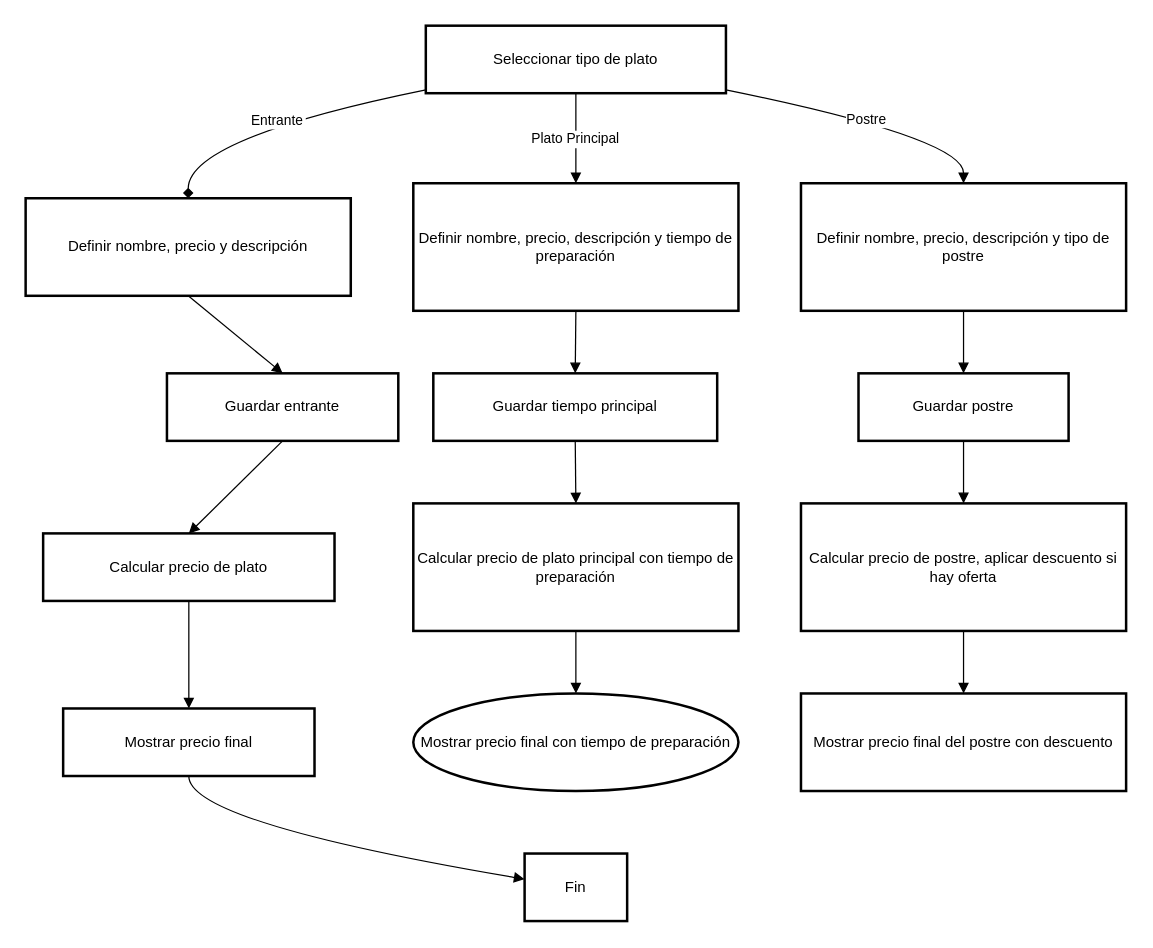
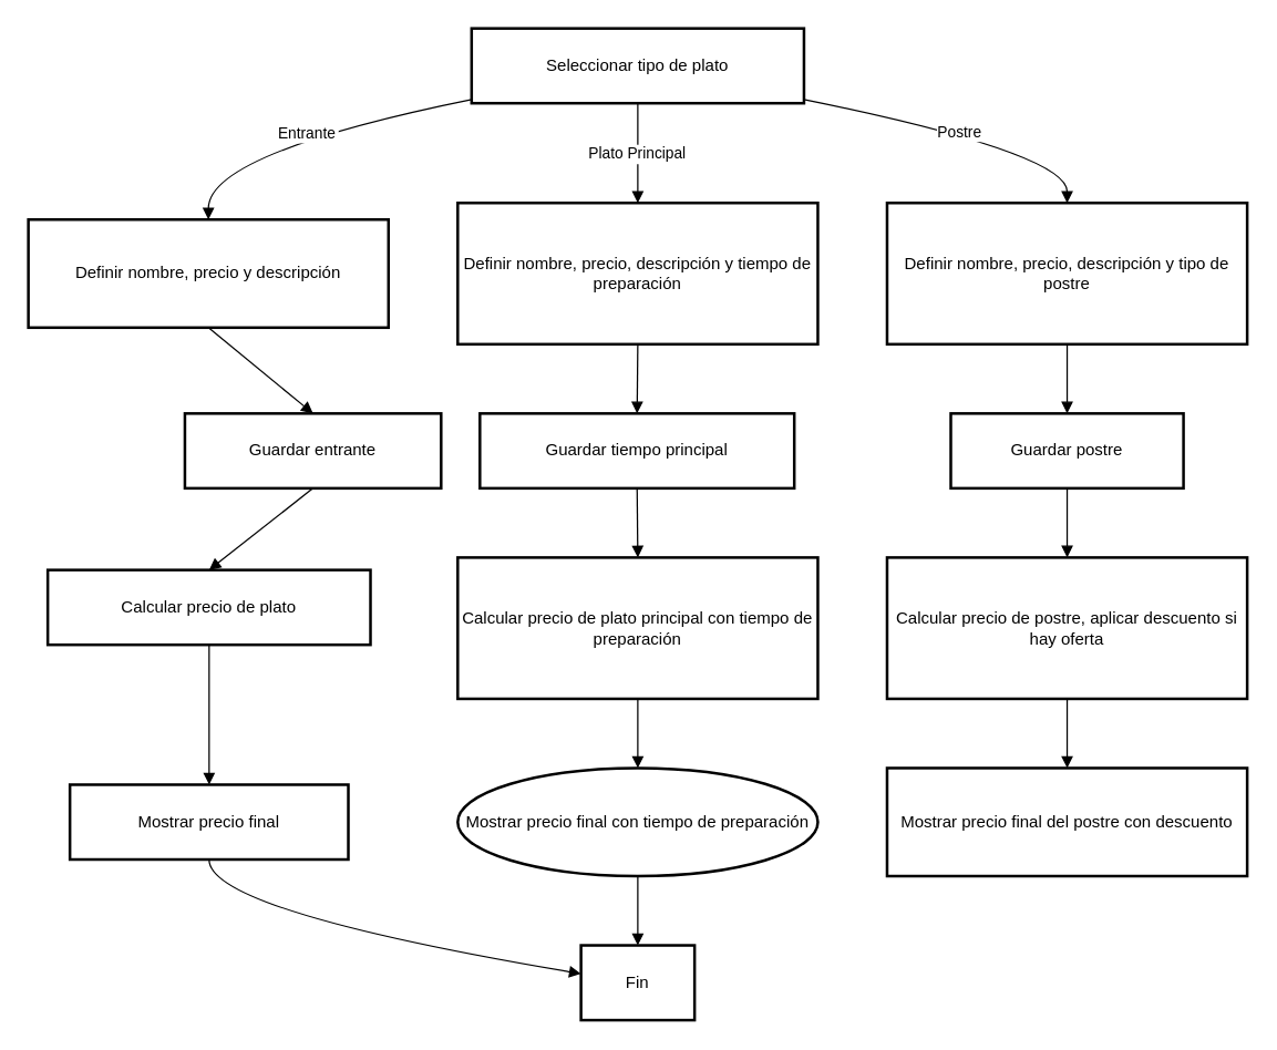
  <mxCell id="0" />
  <mxCell id="1" parent="0" />
  <mxCell id="2" value="Seleccionar tipo de plato" style="whiteSpace=wrap;strokeWidth=2;" parent="1" vertex="1"><mxGeometry x="340" y="20" width="240" height="54" as="geometry" /></mxCell>
  <mxCell id="3" value="Definir nombre, precio y descripción" style="whiteSpace=wrap;strokeWidth=2;" parent="1" vertex="1"><mxGeometry x="20" y="158" width="260" height="78" as="geometry" /></mxCell>
  <mxCell id="4" value="Definir nombre, precio, descripción y tiempo de preparación" style="whiteSpace=wrap;strokeWidth=2;" parent="1" vertex="1"><mxGeometry x="330" y="146" width="260" height="102" as="geometry" /></mxCell>
  <mxCell id="5" value="Definir nombre, precio, descripción y tipo de postre" style="whiteSpace=wrap;strokeWidth=2;" parent="1" vertex="1"><mxGeometry x="640" y="146" width="260" height="102" as="geometry" /></mxCell>
  <mxCell id="6" value="Guardar entrante" style="whiteSpace=wrap;strokeWidth=2;" parent="1" vertex="1"><mxGeometry x="133" y="298" width="185" height="54" as="geometry" /></mxCell>
  <mxCell id="7" value="Guardar tiempo principal" style="whiteSpace=wrap;strokeWidth=2;" parent="1" vertex="1"><mxGeometry x="346" y="298" width="227" height="54" as="geometry" /></mxCell>
  <mxCell id="8" value="Guardar postre" style="whiteSpace=wrap;strokeWidth=2;" parent="1" vertex="1"><mxGeometry x="686" y="298" width="168" height="54" as="geometry" /></mxCell>
- <mxCell id="9" value="Calcular precio de plato" style="whiteSpace=wrap;strokeWidth=2;" parent="1" vertex="1"><mxGeometry x="34" y="426" width="233" height="54" as="geometry" /></mxCell>
+ <mxCell id="9" value="Calcular precio de plato" style="whiteSpace=wrap;strokeWidth=2;" parent="1" vertex="1"><mxGeometry x="34" y="411" width="233" height="54" as="geometry" /></mxCell>
  <mxCell id="10" value="Calcular precio de plato principal con tiempo de preparación" style="whiteSpace=wrap;strokeWidth=2;" parent="1" vertex="1"><mxGeometry x="330" y="402" width="260" height="102" as="geometry" /></mxCell>
  <mxCell id="11" value="Calcular precio de postre, aplicar descuento si hay oferta" style="whiteSpace=wrap;strokeWidth=2;" parent="1" vertex="1"><mxGeometry x="640" y="402" width="260" height="102" as="geometry" /></mxCell>
  <mxCell id="12" value="Mostrar precio final" style="whiteSpace=wrap;strokeWidth=2;" parent="1" vertex="1"><mxGeometry x="50" y="566" width="201" height="54" as="geometry" /></mxCell>
  <mxCell id="13" value="Mostrar precio final con tiempo de preparación" style="ellipse;whiteSpace=wrap;strokeWidth=2;" parent="1" vertex="1"><mxGeometry x="330" y="554" width="260" height="78" as="geometry" /></mxCell>
  <mxCell id="14" value="Mostrar precio final del postre con descuento" style="whiteSpace=wrap;strokeWidth=2;" parent="1" vertex="1"><mxGeometry x="640" y="554" width="260" height="78" as="geometry" /></mxCell>
  <mxCell id="15" value="Fin" style="whiteSpace=wrap;strokeWidth=2;" parent="1" vertex="1"><mxGeometry x="419" y="682" width="82" height="54" as="geometry" /></mxCell>
- <mxCell id="16" value="Entrante" style="curved=1;startArrow=none;endArrow=diamond;exitX=0;exitY=0.95;entryX=0.5;entryY=0.01;" parent="1" source="2" target="3" edge="1"><mxGeometry relative="1" as="geometry"><Array as="points"><mxPoint x="150" y="110" /></Array></mxGeometry></mxCell>
+ <mxCell id="16" value="Entrante" style="curved=1;startArrow=none;endArrow=block;exitX=0;exitY=0.95;entryX=0.5;entryY=0.01;" parent="1" source="2" target="3" edge="1"><mxGeometry relative="1" as="geometry"><Array as="points"><mxPoint x="150" y="110" /></Array></mxGeometry></mxCell>
  <mxCell id="17" value="Plato Principal" style="curved=1;startArrow=none;endArrow=block;exitX=0.5;exitY=1;entryX=0.5;entryY=0;" parent="1" source="2" target="4" edge="1"><mxGeometry relative="1" as="geometry"><Array as="points" /></mxGeometry></mxCell>
  <mxCell id="18" value="Postre" style="curved=1;startArrow=none;endArrow=block;exitX=1;exitY=0.95;entryX=0.5;entryY=0;" parent="1" source="2" target="5" edge="1"><mxGeometry relative="1" as="geometry"><Array as="points"><mxPoint x="770" y="110" /></Array></mxGeometry></mxCell>
  <mxCell id="19" value="" style="curved=1;startArrow=none;endArrow=block;exitX=0.5;exitY=1.01;entryX=0.5;entryY=0.01;" parent="1" source="3" target="6" edge="1"><mxGeometry relative="1" as="geometry"><Array as="points" /></mxGeometry></mxCell>
  <mxCell id="20" value="" style="curved=1;startArrow=none;endArrow=block;exitX=0.5;exitY=1;entryX=0.5;entryY=0.01;" parent="1" source="4" target="7" edge="1"><mxGeometry relative="1" as="geometry"><Array as="points" /></mxGeometry></mxCell>
  <mxCell id="21" value="" style="curved=1;startArrow=none;endArrow=block;exitX=0.5;exitY=1;entryX=0.5;entryY=0.01;" parent="1" source="5" target="8" edge="1"><mxGeometry relative="1" as="geometry"><Array as="points" /></mxGeometry></mxCell>
  <mxCell id="22" value="" style="curved=1;startArrow=none;endArrow=block;exitX=0.5;exitY=1.01;entryX=0.5;entryY=0.01;" parent="1" source="6" target="9" edge="1"><mxGeometry relative="1" as="geometry"><Array as="points" /></mxGeometry></mxCell>
  <mxCell id="23" value="" style="curved=1;startArrow=none;endArrow=block;exitX=0.5;exitY=1.01;entryX=0.5;entryY=0;" parent="1" source="7" target="10" edge="1"><mxGeometry relative="1" as="geometry"><Array as="points" /></mxGeometry></mxCell>
  <mxCell id="24" value="" style="curved=1;startArrow=none;endArrow=block;exitX=0.5;exitY=1.01;entryX=0.5;entryY=0;" parent="1" source="8" target="11" edge="1"><mxGeometry relative="1" as="geometry"><Array as="points" /></mxGeometry></mxCell>
  <mxCell id="25" value="" style="curved=1;startArrow=none;endArrow=block;exitX=0.5;exitY=1.01;entryX=0.5;entryY=0.01;" parent="1" source="9" target="12" edge="1"><mxGeometry relative="1" as="geometry"><Array as="points" /></mxGeometry></mxCell>
  <mxCell id="26" value="" style="curved=1;startArrow=none;endArrow=block;exitX=0.5;exitY=1;entryX=0.5;entryY=0.01;" parent="1" source="10" target="13" edge="1"><mxGeometry relative="1" as="geometry"><Array as="points" /></mxGeometry></mxCell>
  <mxCell id="27" value="" style="curved=1;startArrow=none;endArrow=block;exitX=0.5;exitY=1;entryX=0.5;entryY=0.01;" parent="1" source="11" target="14" edge="1"><mxGeometry relative="1" as="geometry"><Array as="points" /></mxGeometry></mxCell>
  <mxCell id="28" value="" style="curved=1;startArrow=none;endArrow=block;exitX=0.5;exitY=1.01;entryX=0;entryY=0.38;" parent="1" source="12" target="15" edge="1"><mxGeometry relative="1" as="geometry"><Array as="points"><mxPoint x="150" y="657" /></Array></mxGeometry></mxCell>
+ <mxCell id="29" value="" style="curved=1;startArrow=none;endArrow=block;exitX=0.5;exitY=1.01;entryX=0.5;entryY=0.01;" parent="1" source="13" target="15" edge="1"><mxGeometry relative="1" as="geometry"><Array as="points" /></mxGeometry></mxCell>
